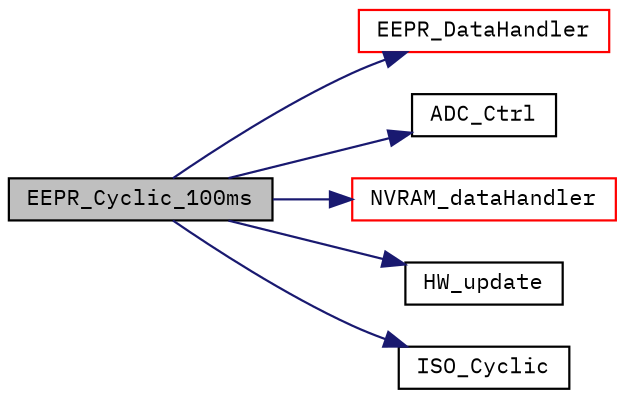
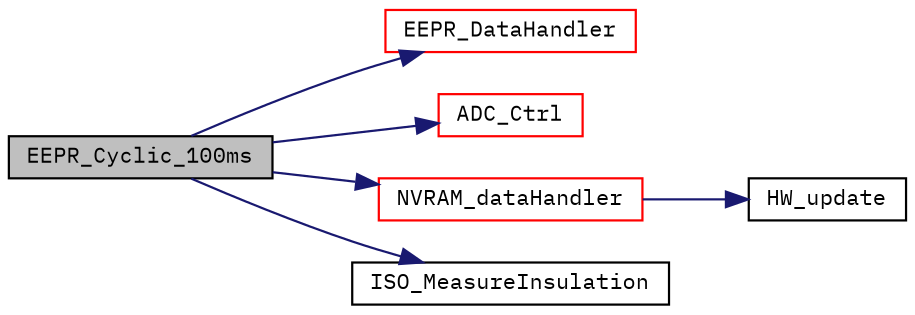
  digraph {
    fontname="IBM Plex Mono"
    rankdir=LR
    node [color=black fillcolor=white fontname="IBM Plex Mono" fontsize=10 shape=record style=filled]
    edge [color=midnightblue fontname="IBM Plex Mono" fontsize=10 labelfontname=Helvetica labelfontsize=10 style=solid]
    n1 [fillcolor=grey75 fontcolor=black height=0.2 label=EEPR_Cyclic_100ms width=0.4]
    n2 [color=red height=0.2 label=EEPR_DataHandler width=0.4]
-   n3 [height=0.2 label=ADC_Ctrl width=0.4]
+   n3 [color=red height=0.2 label=ADC_Ctrl width=0.4]
    n4 [color=red height=0.2 label=NVRAM_dataHandler width=0.4]
    n5 [height=0.2 label=HW_update width=0.4]
-   n6 [height=0.2 label=ISO_Cyclic width=0.4]
+   n6 [height=0.2 label=ISO_MeasureInsulation width=0.4]
    n1 -> n2
    n1 -> n3
    n1 -> n4
-   n1 -> n5
+   n4 -> n5
    n1 -> n6
  }
